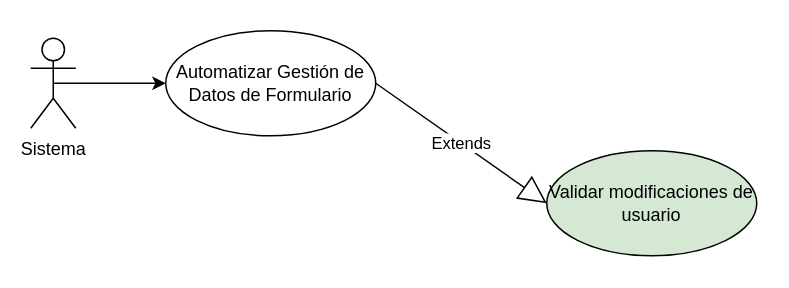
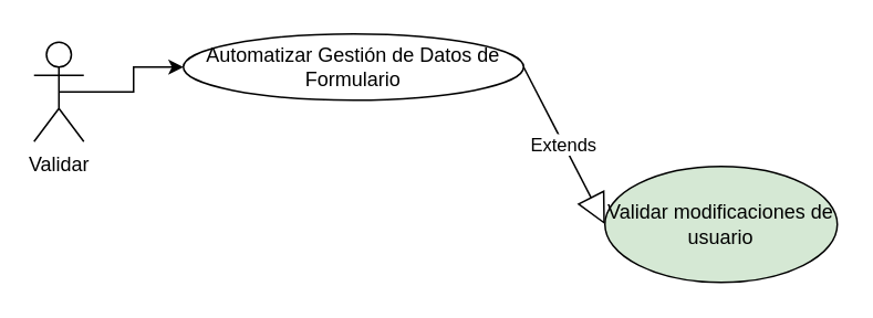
  <mxCell id="0" />
  <mxCell id="1" parent="0" />
  <mxCell id="2" style="edgeStyle=orthogonalEdgeStyle;rounded=0;orthogonalLoop=1;jettySize=auto;html=1;exitX=0.5;exitY=0.5;exitDx=0;exitDy=0;exitPerimeter=0;entryX=0;entryY=0.5;entryDx=0;entryDy=0;" edge="1" parent="1" source="3" target="4"><mxGeometry relative="1" as="geometry" /></mxCell>
- <mxCell id="3" value="Sistema" style="shape=umlActor;verticalLabelPosition=bottom;verticalAlign=top;html=1;" vertex="1" parent="1"><mxGeometry x="20" y="25" width="30" height="60" as="geometry" /></mxCell>
- <mxCell id="4" value="Automatizar Gestión de Datos de Formulario" style="ellipse;whiteSpace=wrap;html=1;" vertex="1" parent="1"><mxGeometry x="110" y="20" width="140" height="70" as="geometry" /></mxCell>
+ <mxCell id="3" value="Validar" style="shape=umlActor;verticalLabelPosition=bottom;verticalAlign=top;html=1;" vertex="1" parent="1"><mxGeometry x="20" y="25" width="30" height="60" as="geometry" /></mxCell>
+ <mxCell id="4" value="Automatizar Gestión de Datos de Formulario" style="ellipse;whiteSpace=wrap;html=1;" vertex="1" parent="1"><mxGeometry x="110" y="20" width="205" height="40" as="geometry" /></mxCell>
  <mxCell id="5" value="Validar modificaciones de usuario" style="ellipse;whiteSpace=wrap;html=1;fillColor=#d5e8d4;" vertex="1" parent="1"><mxGeometry x="364" y="100" width="140" height="70" as="geometry" /></mxCell>
  <mxCell id="6" value="Extends" style="endArrow=block;endSize=16;endFill=0;html=1;rounded=0;exitX=1;exitY=0.5;exitDx=0;exitDy=0;entryX=0;entryY=0.5;entryDx=0;entryDy=0;" edge="1" parent="1" source="4" target="5"><mxGeometry width="160" relative="1" as="geometry"><mxPoint x="110" y="-250" as="sourcePoint" /><mxPoint x="270" y="-250" as="targetPoint" /></mxGeometry></mxCell>
